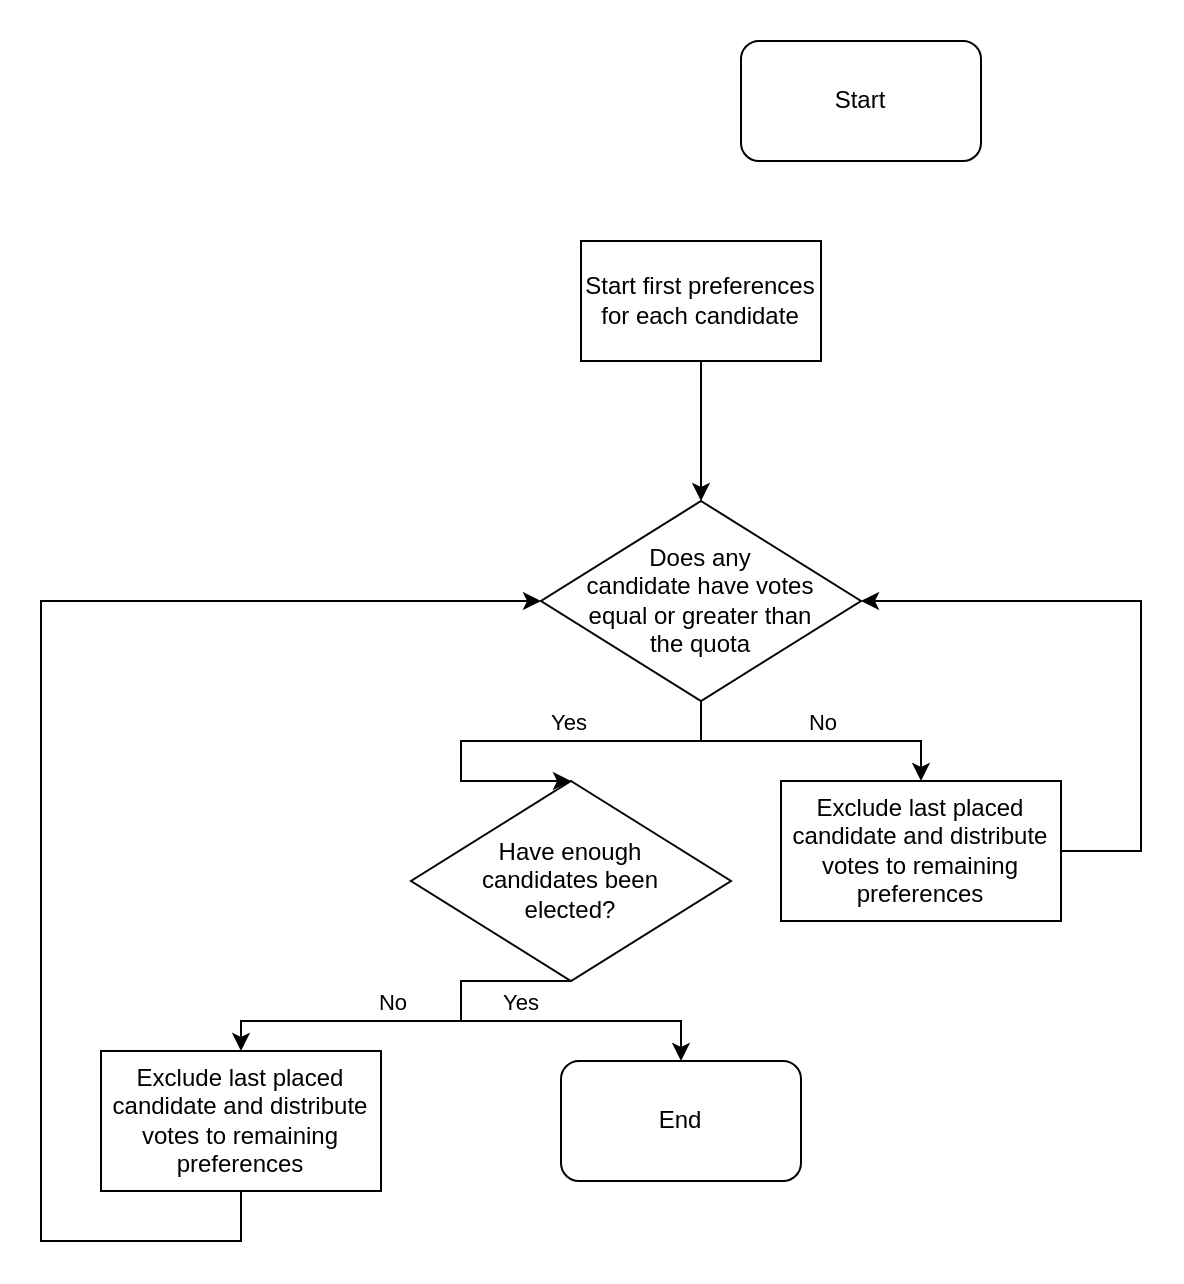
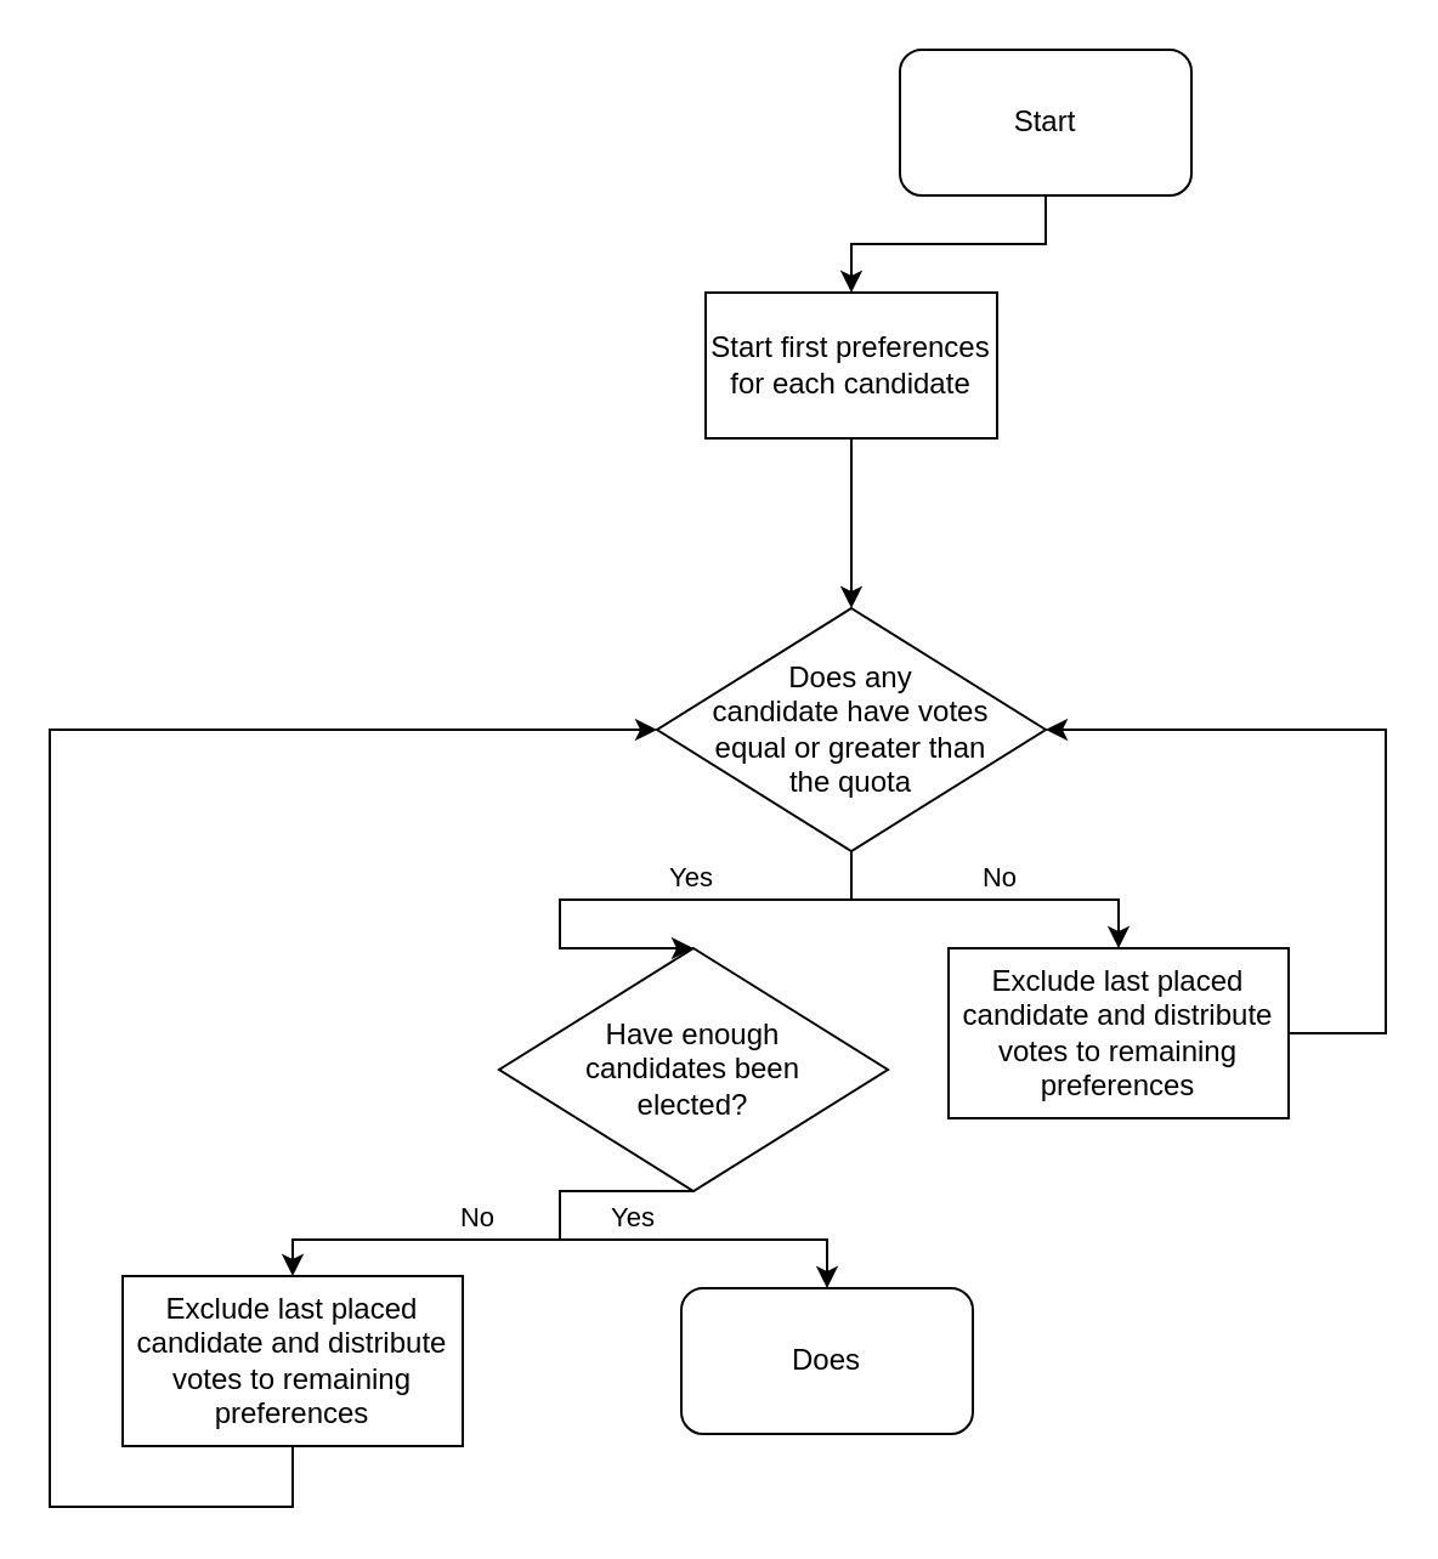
  <mxCell id="0" />
  <mxCell id="1" parent="0" />
+ <mxCell id="2" value="" style="edgeStyle=orthogonalEdgeStyle;rounded=0;orthogonalLoop=1;jettySize=auto;html=1;" edge="1" parent="1" source="3" target="5"><mxGeometry relative="1" as="geometry" /></mxCell>
  <mxCell id="3" value="&lt;div&gt;Start&lt;/div&gt;" style="rounded=1;whiteSpace=wrap;html=1;" vertex="1" parent="1"><mxGeometry x="370" y="20" width="120" height="60" as="geometry" /></mxCell>
  <mxCell id="4" value="" style="edgeStyle=orthogonalEdgeStyle;rounded=0;orthogonalLoop=1;jettySize=auto;html=1;" edge="1" parent="1" source="5" target="8"><mxGeometry relative="1" as="geometry" /></mxCell>
  <mxCell id="5" value="Start first preferences for each candidate" style="rounded=0;whiteSpace=wrap;html=1;" vertex="1" parent="1"><mxGeometry x="290" y="120" width="120" height="60" as="geometry" /></mxCell>
  <mxCell id="6" value="" style="edgeStyle=orthogonalEdgeStyle;rounded=0;orthogonalLoop=1;jettySize=auto;html=1;" edge="1" parent="1" source="8" target="10"><mxGeometry relative="1" as="geometry" /></mxCell>
  <mxCell id="7" value="No" style="edgeLabel;html=1;align=center;verticalAlign=middle;resizable=0;points=[];" connectable="0" vertex="1" parent="6"><mxGeometry x="-0.146" relative="1" as="geometry"><mxPoint x="16" y="-10" as="offset" /></mxGeometry></mxCell>
  <mxCell id="8" value="&lt;font style=&quot;font-size: 12px;&quot;&gt;Does any&lt;br&gt;&lt;/font&gt;&lt;div&gt;&lt;font style=&quot;font-size: 12px;&quot;&gt;candidate have votes&lt;/font&gt;&lt;/div&gt;&lt;div&gt;&lt;font style=&quot;font-size: 12px;&quot;&gt;equal or &lt;/font&gt;&lt;font style=&quot;font-size: 12px;&quot;&gt;greater than&lt;/font&gt;&lt;/div&gt;&lt;div&gt;&lt;font style=&quot;font-size: 12px;&quot;&gt;the quota&lt;/font&gt;&lt;/div&gt;" style="rhombus;whiteSpace=wrap;html=1;rounded=0;" vertex="1" parent="1"><mxGeometry x="270" y="250" width="160" height="100" as="geometry" /></mxCell>
  <mxCell id="9" value="" style="edgeStyle=orthogonalEdgeStyle;rounded=0;orthogonalLoop=1;jettySize=auto;html=1;entryX=1;entryY=0.5;entryDx=0;entryDy=0;" edge="1" parent="1" source="10" target="8"><mxGeometry relative="1" as="geometry"><mxPoint x="520" y="520" as="targetPoint" /><Array as="points"><mxPoint x="570" y="425" /><mxPoint x="570" y="300" /></Array></mxGeometry></mxCell>
  <mxCell id="10" value="Exclude last placed candidate and distribute votes to remaining preferences" style="whiteSpace=wrap;html=1;rounded=0;" vertex="1" parent="1"><mxGeometry x="390" y="390" width="140" height="70" as="geometry" /></mxCell>
  <mxCell id="11" value="Have enough&lt;br&gt;&lt;div&gt;candidates been&lt;/div&gt;&lt;div&gt;elected?&lt;/div&gt;" style="rhombus;whiteSpace=wrap;html=1;rounded=0;" vertex="1" parent="1"><mxGeometry x="205" y="390" width="160" height="100" as="geometry" /></mxCell>
  <mxCell id="12" value="" style="edgeStyle=orthogonalEdgeStyle;rounded=0;orthogonalLoop=1;jettySize=auto;html=1;entryX=0.5;entryY=0;entryDx=0;entryDy=0;" edge="1" parent="1" target="11"><mxGeometry relative="1" as="geometry"><mxPoint x="350" y="370" as="sourcePoint" /><mxPoint x="230" y="380" as="targetPoint" /><Array as="points"><mxPoint x="230" y="370" /></Array></mxGeometry></mxCell>
  <mxCell id="13" value="Yes" style="edgeLabel;html=1;align=center;verticalAlign=middle;resizable=0;points=[];" connectable="0" vertex="1" parent="12"><mxGeometry x="-0.146" relative="1" as="geometry"><mxPoint x="16" y="-10" as="offset" /></mxGeometry></mxCell>
  <mxCell id="14" value="" style="edgeStyle=orthogonalEdgeStyle;rounded=0;orthogonalLoop=1;jettySize=auto;html=1;exitX=0.5;exitY=1;exitDx=0;exitDy=0;entryX=0.5;entryY=0;entryDx=0;entryDy=0;" edge="1" parent="1" source="11" target="18"><mxGeometry relative="1" as="geometry"><mxPoint x="234.72" y="510" as="sourcePoint" /><mxPoint x="345" y="530" as="targetPoint" /><Array as="points"><mxPoint x="230" y="510" /><mxPoint x="340" y="510" /></Array></mxGeometry></mxCell>
  <mxCell id="15" value="Yes" style="edgeLabel;html=1;align=center;verticalAlign=middle;resizable=0;points=[];" connectable="0" vertex="1" parent="14"><mxGeometry x="-0.146" relative="1" as="geometry"><mxPoint x="16" y="-10" as="offset" /></mxGeometry></mxCell>
  <mxCell id="16" value="" style="edgeStyle=orthogonalEdgeStyle;rounded=0;orthogonalLoop=1;jettySize=auto;html=1;entryX=0.5;entryY=0;entryDx=0;entryDy=0;" edge="1" parent="1" target="19"><mxGeometry relative="1" as="geometry"><mxPoint x="234.72" y="510" as="sourcePoint" /><mxPoint x="114.72" y="539" as="targetPoint" /><Array as="points"><mxPoint x="120" y="510" /></Array></mxGeometry></mxCell>
  <mxCell id="17" value="No" style="edgeLabel;html=1;align=center;verticalAlign=middle;resizable=0;points=[];" connectable="0" vertex="1" parent="16"><mxGeometry x="-0.146" relative="1" as="geometry"><mxPoint x="16" y="-10" as="offset" /></mxGeometry></mxCell>
- <mxCell id="18" value="End" style="rounded=1;whiteSpace=wrap;html=1;" vertex="1" parent="1"><mxGeometry x="280" y="530" width="120" height="60" as="geometry" /></mxCell>
+ <mxCell id="18" value="Does" style="rounded=1;whiteSpace=wrap;html=1;" vertex="1" parent="1"><mxGeometry x="280" y="530" width="120" height="60" as="geometry" /></mxCell>
  <mxCell id="19" value="Exclude last placed candidate and distribute votes to remaining preferences" style="whiteSpace=wrap;html=1;rounded=0;" vertex="1" parent="1"><mxGeometry x="50" y="525" width="140" height="70" as="geometry" /></mxCell>
  <mxCell id="20" value="" style="edgeStyle=orthogonalEdgeStyle;rounded=0;orthogonalLoop=1;jettySize=auto;html=1;entryX=0;entryY=0.5;entryDx=0;entryDy=0;exitX=0.5;exitY=1;exitDx=0;exitDy=0;" edge="1" parent="1" source="19" target="8"><mxGeometry relative="1" as="geometry"><mxPoint x="114.72" y="620" as="sourcePoint" /><mxPoint x="0" y="635" as="targetPoint" /><Array as="points"><mxPoint x="120" y="620" /><mxPoint x="20" y="620" /><mxPoint x="20" y="300" /></Array></mxGeometry></mxCell>
